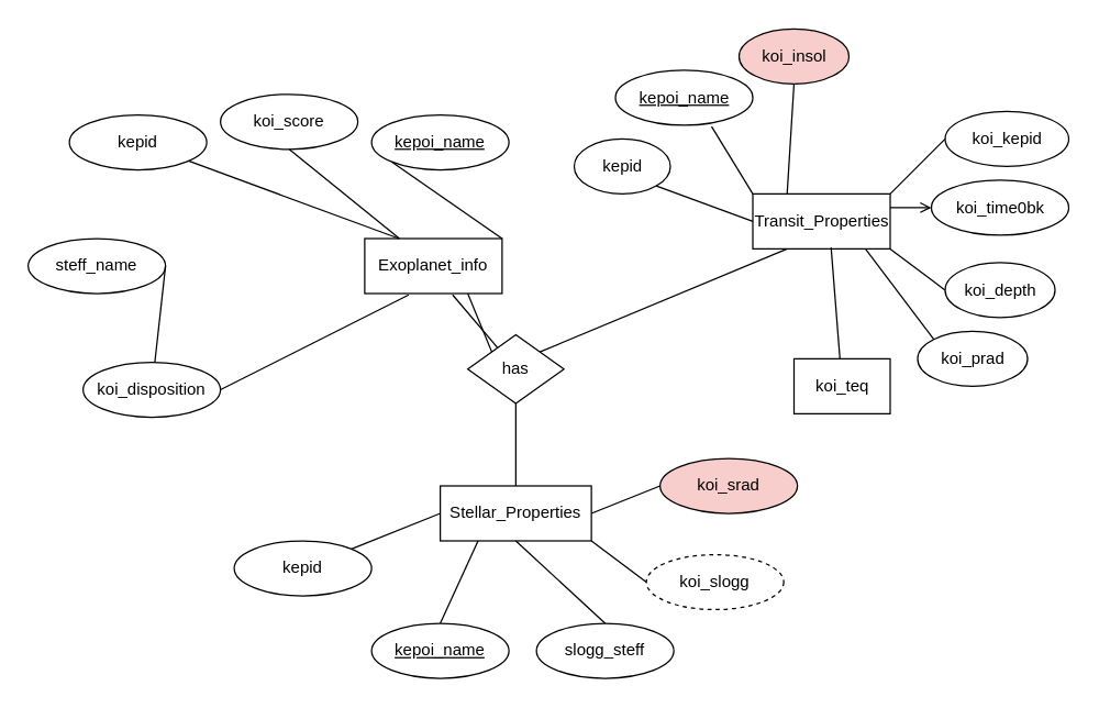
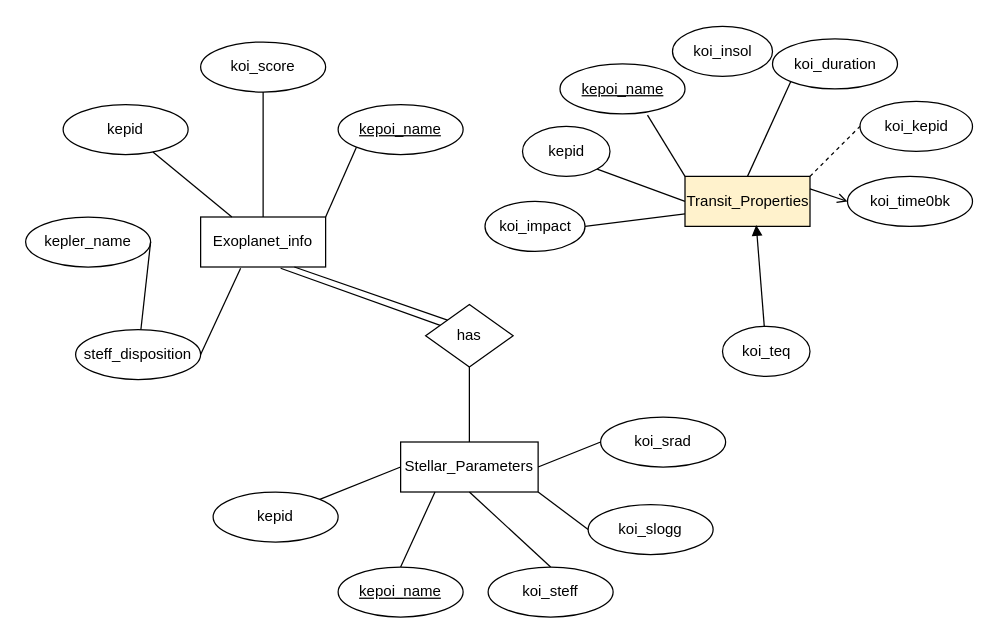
  <mxCell id="0" />
  <mxCell id="1" parent="0" />
- <mxCell id="2" value="Exoplanet_info" style="whiteSpace=wrap;html=1;align=center;" vertex="1" parent="1"><mxGeometry x="265" y="173" width="100" height="40" as="geometry" /></mxCell>
- <mxCell id="3" value="Transit_Properties" style="whiteSpace=wrap;html=1;align=center;" vertex="1" parent="1"><mxGeometry x="547.5" y="140.5" width="100" height="40" as="geometry" /></mxCell>
- <mxCell id="4" value="Stellar_Properties" style="whiteSpace=wrap;html=1;align=center;" vertex="1" parent="1"><mxGeometry x="320" y="353" width="110" height="40" as="geometry" /></mxCell>
+ <mxCell id="2" value="Exoplanet_info" style="whiteSpace=wrap;html=1;align=center;" vertex="1" parent="1"><mxGeometry x="160" y="173" width="100" height="40" as="geometry" /></mxCell>
+ <mxCell id="3" value="Transit_Properties" style="whiteSpace=wrap;html=1;align=center;fillColor=#fff2cc;" vertex="1" parent="1"><mxGeometry x="547.5" y="140.5" width="100" height="40" as="geometry" /></mxCell>
+ <mxCell id="4" value="Stellar_Parameters" style="whiteSpace=wrap;html=1;align=center;" vertex="1" parent="1"><mxGeometry x="320" y="353" width="110" height="40" as="geometry" /></mxCell>
  <mxCell id="5" value="kepid" style="ellipse;whiteSpace=wrap;html=1;align=center;" vertex="1" parent="1"><mxGeometry x="50" y="83" width="100" height="40" as="geometry" /></mxCell>
- <mxCell id="6" value="steff_name" style="ellipse;whiteSpace=wrap;html=1;align=center;" vertex="1" parent="1"><mxGeometry x="20" y="173" width="100" height="40" as="geometry" /></mxCell>
+ <mxCell id="6" value="kepler_name" style="ellipse;whiteSpace=wrap;html=1;align=center;" vertex="1" parent="1"><mxGeometry x="20" y="173" width="100" height="40" as="geometry" /></mxCell>
  <mxCell id="7" value="kepoi_name" style="ellipse;whiteSpace=wrap;html=1;align=center;fontStyle=4;" vertex="1" parent="1"><mxGeometry x="270" y="83" width="100" height="40" as="geometry" /></mxCell>
- <mxCell id="8" value="koi_disposition" style="ellipse;whiteSpace=wrap;html=1;align=center;" vertex="1" parent="1"><mxGeometry x="60" y="263" width="100" height="40" as="geometry" /></mxCell>
- <mxCell id="9" value="koi_score" style="ellipse;whiteSpace=wrap;html=1;align=center;" vertex="1" parent="1"><mxGeometry x="160" y="68" width="100" height="40" as="geometry" /></mxCell>
+ <mxCell id="8" value="steff_disposition" style="ellipse;whiteSpace=wrap;html=1;align=center;" vertex="1" parent="1"><mxGeometry x="60" y="263" width="100" height="40" as="geometry" /></mxCell>
+ <mxCell id="9" value="koi_score" style="ellipse;whiteSpace=wrap;html=1;align=center;" vertex="1" parent="1"><mxGeometry x="160" y="33" width="100" height="40" as="geometry" /></mxCell>
  <mxCell id="10" value="" style="endArrow=none;html=1;exitX=1;exitY=0.5;exitDx=0;exitDy=0;entryX=0.32;entryY=1.025;entryDx=0;entryDy=0;entryPerimeter=0;" edge="1" parent="1" source="8" target="2"><mxGeometry width="50" height="50" relative="1" as="geometry"><mxPoint x="400" y="303" as="sourcePoint" /><mxPoint x="450" y="253" as="targetPoint" /></mxGeometry></mxCell>
  <mxCell id="11" value="" style="endArrow=none;html=1;exitX=1;exitY=0.5;exitDx=0;exitDy=0;" edge="1" parent="1" source="6" target="8"><mxGeometry width="50" height="50" relative="1" as="geometry"><mxPoint x="400" y="303" as="sourcePoint" /><mxPoint x="450" y="253" as="targetPoint" /></mxGeometry></mxCell>
  <mxCell id="12" value="" style="endArrow=none;html=1;entryX=0.25;entryY=0;entryDx=0;entryDy=0;" edge="1" parent="1" source="5" target="2"><mxGeometry width="50" height="50" relative="1" as="geometry"><mxPoint x="400" y="303" as="sourcePoint" /><mxPoint x="450" y="253" as="targetPoint" /></mxGeometry></mxCell>
  <mxCell id="13" value="" style="endArrow=none;html=1;entryX=0.5;entryY=1;entryDx=0;entryDy=0;" edge="1" parent="1" source="2" target="9"><mxGeometry width="50" height="50" relative="1" as="geometry"><mxPoint x="400" y="303" as="sourcePoint" /><mxPoint x="450" y="253" as="targetPoint" /></mxGeometry></mxCell>
  <mxCell id="14" value="" style="endArrow=none;html=1;entryX=0;entryY=1;entryDx=0;entryDy=0;exitX=1;exitY=0;exitDx=0;exitDy=0;" edge="1" parent="1" source="2" target="7"><mxGeometry width="50" height="50" relative="1" as="geometry"><mxPoint x="400" y="303" as="sourcePoint" /><mxPoint x="450" y="253" as="targetPoint" /></mxGeometry></mxCell>
  <mxCell id="15" value="kepid" style="ellipse;whiteSpace=wrap;html=1;align=center;" vertex="1" parent="1"><mxGeometry x="417.5" y="100.5" width="70" height="40" as="geometry" /></mxCell>
  <mxCell id="16" value="kepoi_name" style="ellipse;whiteSpace=wrap;html=1;align=center;fontStyle=4;" vertex="1" parent="1"><mxGeometry x="447.5" y="50.5" width="100" height="40" as="geometry" /></mxCell>
  <mxCell id="17" value="koi_kepid" style="ellipse;whiteSpace=wrap;html=1;align=center;" vertex="1" parent="1"><mxGeometry x="687.5" y="80.5" width="90" height="40" as="geometry" /></mxCell>
- <mxCell id="18" value="koi_time0bk" style="ellipse;whiteSpace=wrap;html=1;align=center;" vertex="1" parent="1"><mxGeometry x="677.5" y="130.5" width="100" height="40" as="geometry" /></mxCell>
- <mxCell id="21" value="koi_depth" style="ellipse;whiteSpace=wrap;html=1;align=center;" vertex="1" parent="1"><mxGeometry x="687.5" y="190.5" width="80" height="40" as="geometry" /></mxCell>
- <mxCell id="22" value="koi_prad" style="ellipse;whiteSpace=wrap;html=1;align=center;" vertex="1" parent="1"><mxGeometry x="667.5" y="240.5" width="80" height="40" as="geometry" /></mxCell>
- <mxCell id="23" value="koi_teq" style="whiteSpace=wrap;html=1;align=center;rounded=0;" vertex="1" parent="1"><mxGeometry x="577.5" y="260.5" width="70" height="40" as="geometry" /></mxCell>
- <mxCell id="24" value="koi_insol" style="ellipse;whiteSpace=wrap;html=1;align=center;fillColor=#f8cecc;" vertex="1" parent="1"><mxGeometry x="537.5" y="20.5" width="80" height="40" as="geometry" /></mxCell>
+ <mxCell id="18" value="koi_time0bk" style="ellipse;whiteSpace=wrap;html=1;align=center;" vertex="1" parent="1"><mxGeometry x="677.5" y="140.5" width="100" height="40" as="geometry" /></mxCell>
+ <mxCell id="19" value="koi_impact" style="ellipse;whiteSpace=wrap;html=1;align=center;" vertex="1" parent="1"><mxGeometry x="387.5" y="160.5" width="80" height="40" as="geometry" /></mxCell>
+ <mxCell id="20" value="koi_duration" style="ellipse;whiteSpace=wrap;html=1;align=center;" vertex="1" parent="1"><mxGeometry x="617.5" y="30.5" width="100" height="40" as="geometry" /></mxCell>
+ <mxCell id="23" value="koi_teq" style="ellipse;whiteSpace=wrap;html=1;align=center;" vertex="1" parent="1"><mxGeometry x="577.5" y="260.5" width="70" height="40" as="geometry" /></mxCell>
+ <mxCell id="24" value="koi_insol" style="ellipse;whiteSpace=wrap;html=1;align=center;" vertex="1" parent="1"><mxGeometry x="537.5" y="20.5" width="80" height="40" as="geometry" /></mxCell>
+ <mxCell id="25" value="" style="endArrow=none;html=1;entryX=1;entryY=0.5;entryDx=0;entryDy=0;exitX=0;exitY=0.75;exitDx=0;exitDy=0;" edge="1" parent="1" source="3" target="19"><mxGeometry width="50" height="50" relative="1" as="geometry"><mxPoint x="337.5" y="320.5" as="sourcePoint" /><mxPoint x="387.5" y="270.5" as="targetPoint" /></mxGeometry></mxCell>
  <mxCell id="26" value="" style="endArrow=none;html=1;entryX=1;entryY=1;entryDx=0;entryDy=0;exitX=0;exitY=0.5;exitDx=0;exitDy=0;" edge="1" parent="1" source="3" target="15"><mxGeometry width="50" height="50" relative="1" as="geometry"><mxPoint x="337.5" y="320.5" as="sourcePoint" /><mxPoint x="387.5" y="270.5" as="targetPoint" /></mxGeometry></mxCell>
  <mxCell id="27" value="" style="endArrow=none;html=1;entryX=0.7;entryY=1.025;entryDx=0;entryDy=0;entryPerimeter=0;exitX=0;exitY=0;exitDx=0;exitDy=0;" edge="1" parent="1" source="3" target="16"><mxGeometry width="50" height="50" relative="1" as="geometry"><mxPoint x="337.5" y="320.5" as="sourcePoint" /><mxPoint x="387.5" y="270.5" as="targetPoint" /></mxGeometry></mxCell>
- <mxCell id="28" value="" style="endArrow=none;html=1;entryX=0.5;entryY=1;entryDx=0;entryDy=0;exitX=0.25;exitY=0;exitDx=0;exitDy=0;" edge="1" parent="1" source="3" target="24"><mxGeometry width="50" height="50" relative="1" as="geometry"><mxPoint x="337.5" y="320.5" as="sourcePoint" /><mxPoint x="387.5" y="270.5" as="targetPoint" /></mxGeometry></mxCell>
- <mxCell id="30" value="" style="endArrow=none;html=1;entryX=0;entryY=0.5;entryDx=0;entryDy=0;exitX=1;exitY=0;exitDx=0;exitDy=0;" edge="1" parent="1" source="3" target="17"><mxGeometry width="50" height="50" relative="1" as="geometry"><mxPoint x="337.5" y="320.5" as="sourcePoint" /><mxPoint x="387.5" y="270.5" as="targetPoint" /></mxGeometry></mxCell>
+ <mxCell id="29" value="" style="endArrow=none;html=1;entryX=0;entryY=1;entryDx=0;entryDy=0;exitX=0.5;exitY=0;exitDx=0;exitDy=0;" edge="1" parent="1" source="3" target="20"><mxGeometry width="50" height="50" relative="1" as="geometry"><mxPoint x="337.5" y="320.5" as="sourcePoint" /><mxPoint x="437.5" y="230.5" as="targetPoint" /></mxGeometry></mxCell>
+ <mxCell id="30" value="" style="endArrow=none;html=1;entryX=0;entryY=0.5;entryDx=0;entryDy=0;exitX=1;exitY=0;exitDx=0;exitDy=0;dashed=1;" edge="1" parent="1" source="3" target="17"><mxGeometry width="50" height="50" relative="1" as="geometry"><mxPoint x="337.5" y="320.5" as="sourcePoint" /><mxPoint x="387.5" y="270.5" as="targetPoint" /></mxGeometry></mxCell>
  <mxCell id="31" value="" style="endArrow=open;html=1;entryX=0;entryY=0.5;entryDx=0;entryDy=0;exitX=1;exitY=0.25;exitDx=0;exitDy=0;" edge="1" parent="1" source="3" target="18"><mxGeometry width="50" height="50" relative="1" as="geometry"><mxPoint x="337.5" y="320.5" as="sourcePoint" /><mxPoint x="387.5" y="270.5" as="targetPoint" /></mxGeometry></mxCell>
- <mxCell id="32" value="" style="endArrow=none;html=1;entryX=0;entryY=0.5;entryDx=0;entryDy=0;exitX=1;exitY=1;exitDx=0;exitDy=0;" edge="1" parent="1" source="3" target="21"><mxGeometry width="50" height="50" relative="1" as="geometry"><mxPoint x="337.5" y="320.5" as="sourcePoint" /><mxPoint x="387.5" y="270.5" as="targetPoint" /></mxGeometry></mxCell>
- <mxCell id="33" value="" style="endArrow=none;html=1;entryX=0.82;entryY=1;entryDx=0;entryDy=0;entryPerimeter=0;exitX=0;exitY=0;exitDx=0;exitDy=0;" edge="1" parent="1" source="22" target="3"><mxGeometry width="50" height="50" relative="1" as="geometry"><mxPoint x="337.5" y="320.5" as="sourcePoint" /><mxPoint x="387.5" y="270.5" as="targetPoint" /></mxGeometry></mxCell>
- <mxCell id="34" value="" style="endArrow=none;html=1;entryX=0.57;entryY=0.975;entryDx=0;entryDy=0;entryPerimeter=0;" edge="1" parent="1" source="23" target="3"><mxGeometry width="50" height="50" relative="1" as="geometry"><mxPoint x="337.5" y="320.5" as="sourcePoint" /><mxPoint x="387.5" y="270.5" as="targetPoint" /></mxGeometry></mxCell>
+ <mxCell id="34" value="" style="endArrow=block;html=1;entryX=0.57;entryY=0.975;entryDx=0;entryDy=0;entryPerimeter=0;" edge="1" parent="1" source="23" target="3"><mxGeometry width="50" height="50" relative="1" as="geometry"><mxPoint x="337.5" y="320.5" as="sourcePoint" /><mxPoint x="387.5" y="270.5" as="targetPoint" /></mxGeometry></mxCell>
  <mxCell id="35" value="kepid" style="ellipse;whiteSpace=wrap;html=1;align=center;" vertex="1" parent="1"><mxGeometry x="170" y="393" width="100" height="40" as="geometry" /></mxCell>
  <mxCell id="36" value="kepoi_name" style="ellipse;whiteSpace=wrap;html=1;align=center;fontStyle=4;" vertex="1" parent="1"><mxGeometry x="270" y="453" width="100" height="40" as="geometry" /></mxCell>
- <mxCell id="37" value="slogg_steff" style="ellipse;whiteSpace=wrap;html=1;align=center;" vertex="1" parent="1"><mxGeometry x="390" y="453" width="100" height="40" as="geometry" /></mxCell>
- <mxCell id="38" value="koi_slogg" style="ellipse;whiteSpace=wrap;html=1;align=center;dashed=1;" vertex="1" parent="1"><mxGeometry x="470" y="403" width="100" height="40" as="geometry" /></mxCell>
- <mxCell id="39" value="koi_srad" style="ellipse;whiteSpace=wrap;html=1;align=center;fillColor=#f8cecc;" vertex="1" parent="1"><mxGeometry x="480" y="333" width="100" height="40" as="geometry" /></mxCell>
+ <mxCell id="37" value="koi_steff" style="ellipse;whiteSpace=wrap;html=1;align=center;" vertex="1" parent="1"><mxGeometry x="390" y="453" width="100" height="40" as="geometry" /></mxCell>
+ <mxCell id="38" value="koi_slogg" style="ellipse;whiteSpace=wrap;html=1;align=center;" vertex="1" parent="1"><mxGeometry x="470" y="403" width="100" height="40" as="geometry" /></mxCell>
+ <mxCell id="39" value="koi_srad" style="ellipse;whiteSpace=wrap;html=1;align=center;" vertex="1" parent="1"><mxGeometry x="480" y="333" width="100" height="40" as="geometry" /></mxCell>
  <mxCell id="40" value="" style="endArrow=none;html=1;exitX=1;exitY=0;exitDx=0;exitDy=0;entryX=0;entryY=0.5;entryDx=0;entryDy=0;" edge="1" parent="1" source="35" target="4"><mxGeometry width="50" height="50" relative="1" as="geometry"><mxPoint x="350" y="223" as="sourcePoint" /><mxPoint x="400" y="173" as="targetPoint" /></mxGeometry></mxCell>
  <mxCell id="41" value="" style="endArrow=none;html=1;exitX=0.5;exitY=0;exitDx=0;exitDy=0;entryX=0.25;entryY=1;entryDx=0;entryDy=0;" edge="1" parent="1" source="36" target="4"><mxGeometry width="50" height="50" relative="1" as="geometry"><mxPoint x="350" y="223" as="sourcePoint" /><mxPoint x="400" y="173" as="targetPoint" /></mxGeometry></mxCell>
  <mxCell id="42" value="" style="endArrow=none;html=1;exitX=0.5;exitY=0;exitDx=0;exitDy=0;entryX=0.5;entryY=1;entryDx=0;entryDy=0;" edge="1" parent="1" source="37" target="4"><mxGeometry width="50" height="50" relative="1" as="geometry"><mxPoint x="350" y="223" as="sourcePoint" /><mxPoint x="400" y="173" as="targetPoint" /></mxGeometry></mxCell>
  <mxCell id="43" value="" style="endArrow=none;html=1;exitX=0;exitY=0.5;exitDx=0;exitDy=0;entryX=1;entryY=1;entryDx=0;entryDy=0;" edge="1" parent="1" source="38" target="4"><mxGeometry width="50" height="50" relative="1" as="geometry"><mxPoint x="350" y="223" as="sourcePoint" /><mxPoint x="400" y="173" as="targetPoint" /></mxGeometry></mxCell>
  <mxCell id="44" value="" style="endArrow=none;html=1;exitX=0;exitY=0.5;exitDx=0;exitDy=0;entryX=1;entryY=0.5;entryDx=0;entryDy=0;" edge="1" parent="1" source="39" target="4"><mxGeometry width="50" height="50" relative="1" as="geometry"><mxPoint x="350" y="223" as="sourcePoint" /><mxPoint x="400" y="173" as="targetPoint" /></mxGeometry></mxCell>
  <mxCell id="45" value="has" style="shape=rhombus;perimeter=rhombusPerimeter;whiteSpace=wrap;html=1;align=center;" vertex="1" parent="1"><mxGeometry x="340" y="243" width="70" height="50" as="geometry" /></mxCell>
  <mxCell id="46" value="" style="endArrow=none;html=1;entryX=0.75;entryY=1;entryDx=0;entryDy=0;exitX=0;exitY=0;exitDx=0;exitDy=0;" edge="1" parent="1" source="45" target="2"><mxGeometry width="50" height="50" relative="1" as="geometry"><mxPoint x="350" y="273" as="sourcePoint" /><mxPoint x="400" y="223" as="targetPoint" /></mxGeometry></mxCell>
  <mxCell id="47" value="" style="endArrow=none;html=1;exitX=0.5;exitY=1;exitDx=0;exitDy=0;entryX=0.5;entryY=0;entryDx=0;entryDy=0;" edge="1" parent="1" source="45" target="4"><mxGeometry width="50" height="50" relative="1" as="geometry"><mxPoint x="350" y="273" as="sourcePoint" /><mxPoint x="400" y="223" as="targetPoint" /></mxGeometry></mxCell>
- <mxCell id="48" value="" style="endArrow=none;html=1;entryX=0.25;entryY=1;entryDx=0;entryDy=0;exitX=1;exitY=0;exitDx=0;exitDy=0;" edge="1" parent="1" source="45" target="3"><mxGeometry width="50" height="50" relative="1" as="geometry"><mxPoint x="380" y="303" as="sourcePoint" /><mxPoint x="387.5" y="270.5" as="targetPoint" /></mxGeometry></mxCell>
  <mxCell id="49" value="" style="endArrow=none;html=1;entryX=0.64;entryY=1.025;entryDx=0;entryDy=0;entryPerimeter=0;" edge="1" parent="1" source="45" target="2"><mxGeometry width="50" height="50" relative="1" as="geometry"><mxPoint x="330" y="250" as="sourcePoint" /><mxPoint x="180" y="190" as="targetPoint" /></mxGeometry></mxCell>
